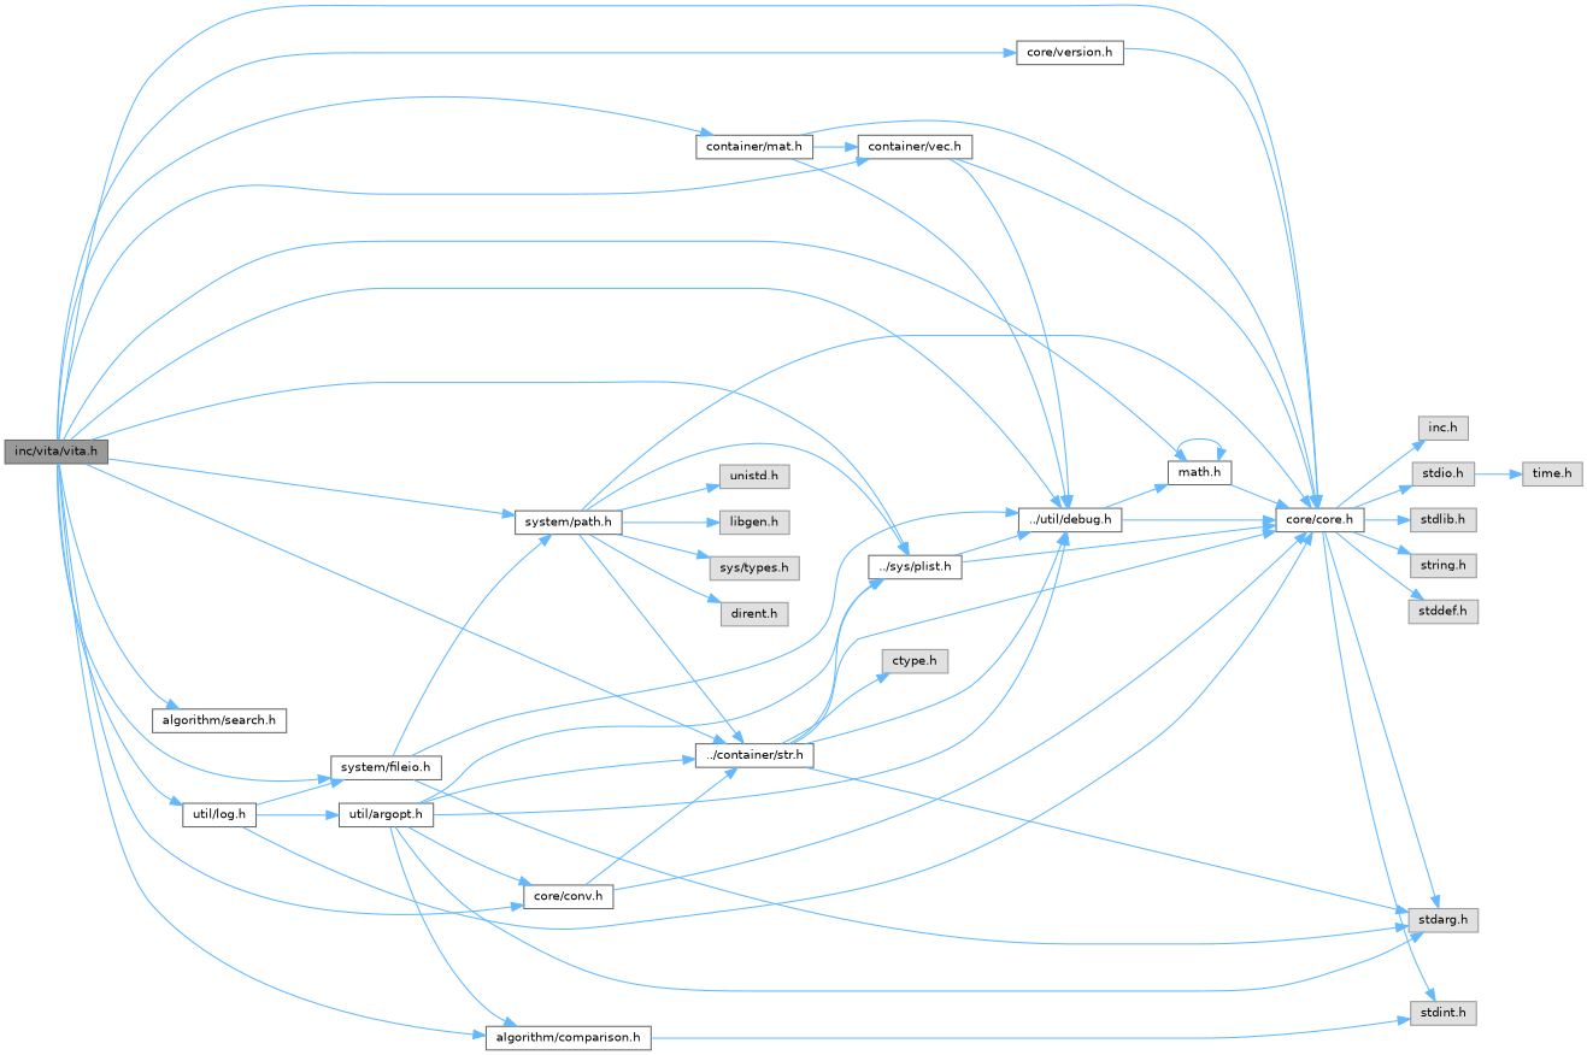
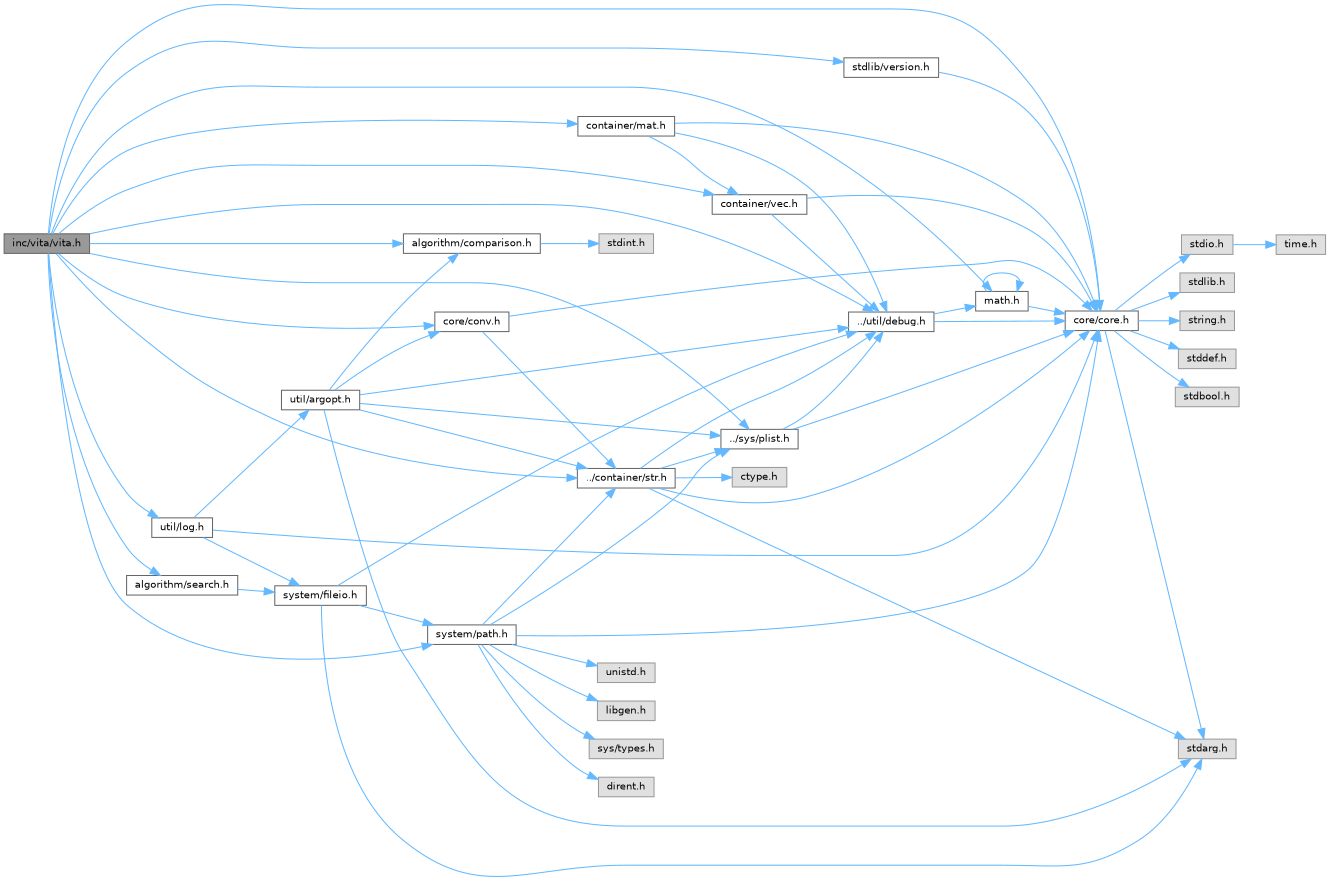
  digraph {
    rankdir=LR
    node [color=grey40 fillcolor=white fontname=Helvetica fontsize=10 shape=box style=filled]
    edge [color=steelblue1 fontname=Helvetica fontsize=10 labelfontname=Helvetica labelfontsize=10 style=solid]
    n1 [color=gray40 fillcolor=grey60 fontcolor=black height=0.2 label="inc/vita/vita.h" width=0.4]
    n2 [height=0.2 label="core/core.h" width=0.4]
    n3 [height=0.2 label="core/conv.h" width=0.4]
    n4 [height=0.2 label="../container/str.h" width=0.4]
    n5 [height=0.2 label="../util/debug.h" width=0.4]
    n6 [height=0.2 label="math.h" width=0.4]
    n7 [height=0.2 label="../sys/plist.h" width=0.4]
-   n8 [height=0.2 label="core/version.h" width=0.4]
+   n8 [height=0.2 label="stdlib/version.h" width=0.4]
    n9 [height=0.2 label="container/vec.h" width=0.4]
    n10 [height=0.2 label="container/mat.h" width=0.4]
    n11 [height=0.2 label="algorithm/search.h" width=0.4]
    n12 [height=0.2 label="algorithm/comparison.h" width=0.4]
    n13 [height=0.2 label="system/path.h" width=0.4]
    n14 [height=0.2 label="system/fileio.h" width=0.4]
    n15 [height=0.2 label="util/log.h" width=0.4]
    n16 [color=grey60 fillcolor="#E0E0E0" height=0.2 label="stdio.h" width=0.4]
    n17 [color=grey60 fillcolor="#E0E0E0" height=0.2 label="stdlib.h" width=0.4]
    n18 [color=grey60 fillcolor="#E0E0E0" height=0.2 label="string.h" width=0.4]
    n19 [color=grey60 fillcolor="#E0E0E0" height=0.2 label="stddef.h" width=0.4]
    n20 [color=grey60 fillcolor="#E0E0E0" height=0.2 label="stdint.h" width=0.4]
-   n21 [color=grey60 fillcolor="#E0E0E0" height=0.2 label="inc.h" width=0.4]
+   n21 [color=grey60 fillcolor="#E0E0E0" height=0.2 label="stdbool.h" width=0.4]
    n22 [color=grey60 fillcolor="#E0E0E0" height=0.2 label="stdarg.h" width=0.4]
    n23 [color=grey60 fillcolor="#E0E0E0" height=0.2 label="ctype.h" width=0.4]
    n24 [color=grey60 fillcolor="#E0E0E0" height=0.2 label="sys/types.h" width=0.4]
    n25 [color=grey60 fillcolor="#E0E0E0" height=0.2 label="dirent.h" width=0.4]
    n26 [color=grey60 fillcolor="#E0E0E0" height=0.2 label="unistd.h" width=0.4]
    n27 [color=grey60 fillcolor="#E0E0E0" height=0.2 label="libgen.h" width=0.4]
    n28 [height=0.2 label="util/argopt.h" width=0.4]
    n29 [color=grey60 fillcolor="#E0E0E0" height=0.2 label="time.h" width=0.4]
    n1 -> n2
    n1 -> n3
    n1 -> n4
    n1 -> n5
    n1 -> n6
    n1 -> n7
    n1 -> n8
    n1 -> n9
    n1 -> n10
    n1 -> n11
    n1 -> n12
    n1 -> n13
-   n1 -> n14
+   n11 -> n14
    n1 -> n15
    n2 -> n16
    n2 -> n17
    n2 -> n18
    n2 -> n19
-   n2 -> n20
    n2 -> n21
    n2 -> n22
    n3 -> n2
    n3 -> n4
    n4 -> n2
    n4 -> n5
    n4 -> n7
    n4 -> n22
    n4 -> n23
    n5 -> n2
    n5 -> n6
    n6 -> n2
    n6 -> n6
    n7 -> n2
    n7 -> n5
    n8 -> n2
    n9 -> n2
    n9 -> n5
    n10 -> n2
    n10 -> n5
    n10 -> n9
    n12 -> n20
    n13 -> n2
    n13 -> n4
    n13 -> n7
    n13 -> n24
    n13 -> n25
    n13 -> n26
    n13 -> n27
    n14 -> n5
    n14 -> n13
    n14 -> n22
    n15 -> n2
    n15 -> n14
    n15 -> n28
    n16 -> n29
    n28 -> n3
    n28 -> n4
    n28 -> n5
    n28 -> n7
    n28 -> n12
    n28 -> n22
  }
